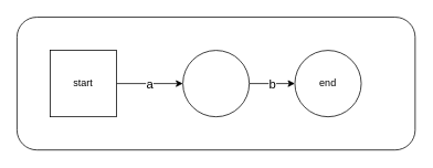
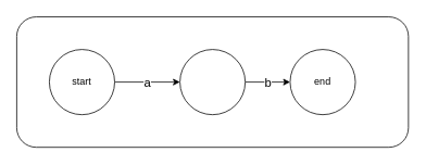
  <mxCell id="0" />
  <mxCell id="1" parent="0" />
  <mxCell id="2" value="" style="rounded=1;whiteSpace=wrap;html=1;fontSize=15;" vertex="1" parent="1"><mxGeometry x="20" y="20" width="480" height="160" as="geometry" /></mxCell>
  <mxCell id="3" value="&lt;font style=&quot;font-size: 15px;&quot;&gt;a&lt;/font&gt;" style="edgeStyle=none;html=1;entryX=0;entryY=0.5;entryDx=0;entryDy=0;" edge="1" parent="1" source="4" target="6"><mxGeometry relative="1" as="geometry" /></mxCell>
- <mxCell id="4" value="start" style="whiteSpace=wrap;html=1;aspect=fixed;rounded=0;" vertex="1" parent="1"><mxGeometry x="60" y="60" width="80" height="80" as="geometry" /></mxCell>
+ <mxCell id="4" value="start" style="ellipse;whiteSpace=wrap;html=1;aspect=fixed;" vertex="1" parent="1"><mxGeometry x="60" y="60" width="80" height="80" as="geometry" /></mxCell>
  <mxCell id="5" value="&lt;font style=&quot;font-size: 15px;&quot;&gt;b&lt;/font&gt;" style="edgeStyle=none;html=1;entryX=0;entryY=0.5;entryDx=0;entryDy=0;" edge="1" parent="1" source="6" target="7"><mxGeometry relative="1" as="geometry" /></mxCell>
  <mxCell id="6" value="" style="ellipse;whiteSpace=wrap;html=1;aspect=fixed;" vertex="1" parent="1"><mxGeometry x="220" y="60" width="80" height="80" as="geometry" /></mxCell>
  <mxCell id="7" value="end" style="ellipse;whiteSpace=wrap;html=1;aspect=fixed;" vertex="1" parent="1"><mxGeometry x="355" y="60" width="80" height="80" as="geometry" /></mxCell>
